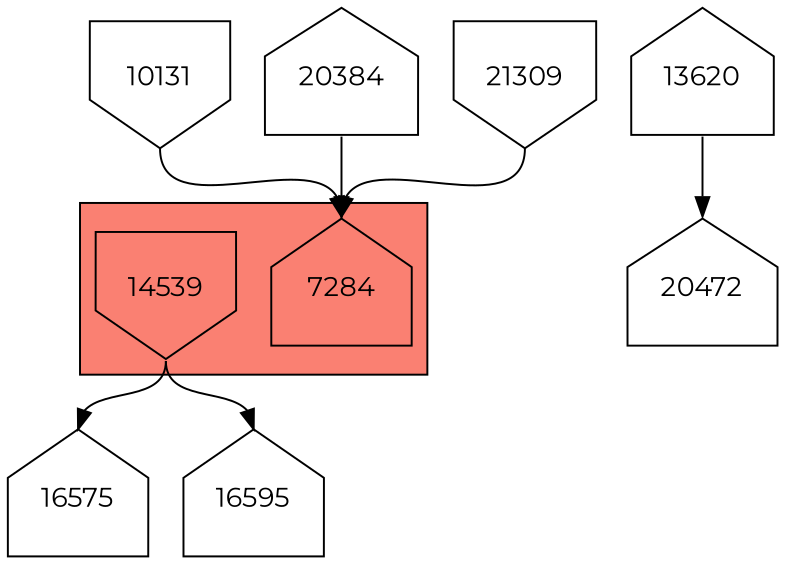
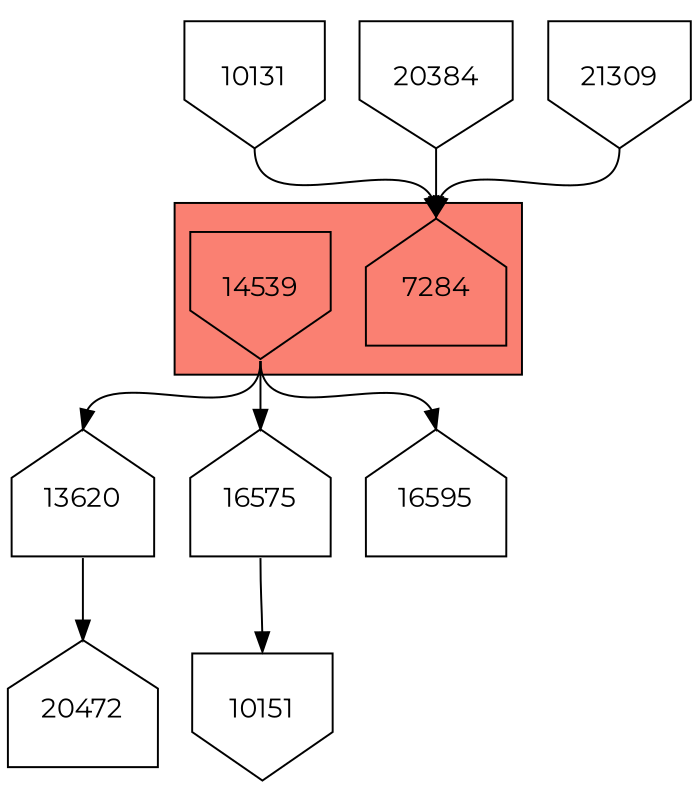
  digraph {
    fontname=Montserrat
    node [fontname=Montserrat shape=house]
    edge [fontname=Montserrat headport=n tailport=s]
    7284 [height=1 width=1]
    14539 [height=1 shape=invhouse width=1]
    13620 [height=1 width=1]
    16575 [height=1 width=1]
    16595 [height=1 width=1]
    20472 [height=1 width=1]
+   10151 [height=1 shape=invhouse width=1]
    10131 [height=1 shape=invhouse width=1]
-   20384 [height=1 width=1]
+   20384 [height=1 shape=invhouse width=1]
    21309 [height=1 shape=invhouse width=1]
    subgraph cluster_1 {
      fillcolor=salmon
      style=filled
      7284
      14539
    }
+   14539 -> 13620
    14539 -> 16575
    14539 -> 16595
    13620 -> 20472
+   16575 -> 10151
    10131 -> 7284
    20384 -> 7284
    21309 -> 7284
  }
